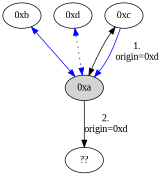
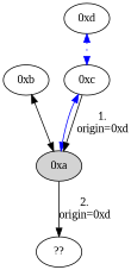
  digraph {
    fontname="Liberation Serif"
    node [fontname="Liberation Serif"]
    edge [fontname="Liberation Serif" color=blue dir=both]
    n1 [label="0xa" style=filled]
    "0xb"
    "??"
    "0xd"
    "0xc"
    n1 -> "??" [label="2.\norigin=0xd" color="" dir=""]
-   "0xb" -> n1
-   "0xd" -> n1 [style=dotted]
-   "0xc" -> n1 [color=black]
-   "0xc" -> n1 [label="1.\norigin=0xd" dir=""]
+   "0xb" -> n1 [color=black]
+   "0xd" -> "0xc" [style=dotted]
+   "0xc" -> n1
+   "0xc" -> n1 [label="1.\norigin=0xd" color="" dir=""]
  }
